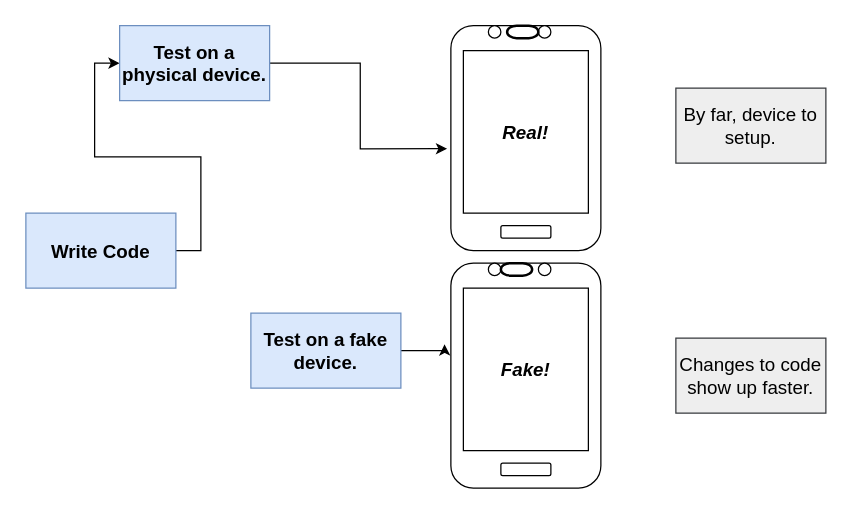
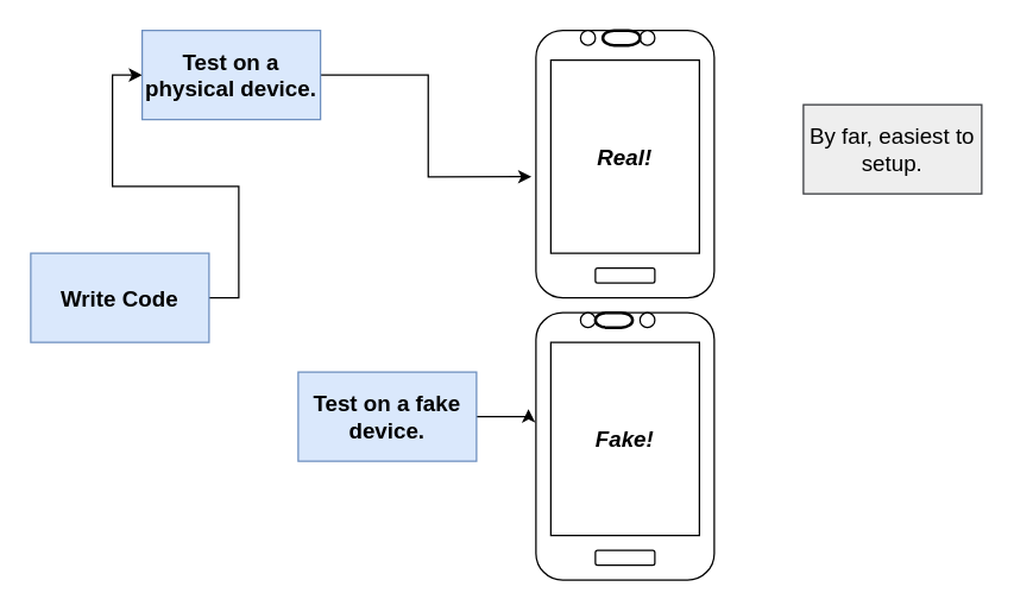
  <mxCell id="0" />
  <mxCell id="1" parent="0" />
  <mxCell id="2" style="edgeStyle=orthogonalEdgeStyle;rounded=0;orthogonalLoop=1;jettySize=auto;html=1;exitX=1;exitY=0.5;exitDx=0;exitDy=0;fontSize=15;entryX=0;entryY=0.5;entryDx=0;entryDy=0;" edge="1" parent="1" source="3" target="5"><mxGeometry relative="1" as="geometry"><mxPoint y="130" as="targetPoint" x="160" /></mxGeometry></mxCell>
  <mxCell id="3" value="&lt;b&gt;&lt;font style=&quot;font-size: 15px&quot;&gt;Write Code&lt;/font&gt;&lt;/b&gt;" style="rounded=0;whiteSpace=wrap;html=1;fillColor=#dae8fc;strokeColor=#6c8ebf;" vertex="1" parent="1"><mxGeometry x="20" y="170" width="120" height="60" as="geometry" /></mxCell>
  <mxCell id="4" style="edgeStyle=orthogonalEdgeStyle;rounded=0;orthogonalLoop=1;jettySize=auto;html=1;exitX=1;exitY=0.5;exitDx=0;exitDy=0;entryX=-0.025;entryY=0.547;entryDx=0;entryDy=0;entryPerimeter=0;fontSize=15;" edge="1" parent="1" source="5" target="8"><mxGeometry relative="1" as="geometry" /></mxCell>
  <mxCell id="5" value="&lt;b&gt;Test on a physical device.&lt;/b&gt;" style="rounded=0;whiteSpace=wrap;html=1;fontSize=15;fillColor=#dae8fc;strokeColor=#6c8ebf;" vertex="1" parent="1"><mxGeometry x="95" y="20" width="120" height="60" as="geometry" /></mxCell>
  <mxCell id="6" style="edgeStyle=orthogonalEdgeStyle;rounded=0;orthogonalLoop=1;jettySize=auto;html=1;exitX=1;exitY=0.5;exitDx=0;exitDy=0;entryX=-0.042;entryY=0.361;entryDx=0;entryDy=0;entryPerimeter=0;fontSize=15;" edge="1" parent="1" source="7" target="9"><mxGeometry relative="1" as="geometry" /></mxCell>
  <mxCell id="7" value="&lt;b&gt;Test on a fake device.&lt;/b&gt;" style="rounded=0;whiteSpace=wrap;html=1;fontSize=15;fillColor=#dae8fc;strokeColor=#6c8ebf;" vertex="1" parent="1"><mxGeometry x="200" y="250" width="120" height="60" as="geometry" /></mxCell>
  <mxCell id="8" value="" style="rounded=1;whiteSpace=wrap;html=1;fontSize=15;" vertex="1" parent="1"><mxGeometry x="360" y="20" width="120" height="180" as="geometry" /></mxCell>
  <mxCell id="9" value="" style="rounded=1;whiteSpace=wrap;html=1;fontSize=15;" vertex="1" parent="1"><mxGeometry x="360" y="210" width="120" height="180" as="geometry" /></mxCell>
  <mxCell id="10" value="&lt;i&gt;&lt;b&gt;Real!&lt;/b&gt;&lt;/i&gt;" style="rounded=0;whiteSpace=wrap;html=1;fontSize=15;" vertex="1" parent="1"><mxGeometry x="370" y="40" width="100" height="130" as="geometry" /></mxCell>
  <mxCell id="11" value="&lt;b&gt;&lt;i&gt;Fake!&lt;/i&gt;&lt;/b&gt;" style="rounded=0;whiteSpace=wrap;html=1;fontSize=15;" vertex="1" parent="1"><mxGeometry x="370" y="230" width="100" height="130" as="geometry" /></mxCell>
  <mxCell id="12" value="" style="rounded=1;whiteSpace=wrap;html=1;fontSize=15;strokeColor=default;strokeWidth=1;gradientColor=none;" vertex="1" parent="1"><mxGeometry x="400" y="180" width="40" height="10" as="geometry" /></mxCell>
  <mxCell id="13" value="" style="rounded=1;whiteSpace=wrap;html=1;fontSize=15;strokeColor=default;strokeWidth=1;gradientColor=none;" vertex="1" parent="1"><mxGeometry x="400" y="370" width="40" height="10" as="geometry" /></mxCell>
  <mxCell id="14" value="" style="ellipse;whiteSpace=wrap;html=1;aspect=fixed;rounded=1;fontSize=15;strokeColor=default;strokeWidth=1;gradientColor=none;" vertex="1" parent="1"><mxGeometry x="390" y="20" width="10" height="10" as="geometry" /></mxCell>
  <mxCell id="15" value="" style="ellipse;whiteSpace=wrap;html=1;aspect=fixed;rounded=1;fontSize=15;strokeColor=default;strokeWidth=1;gradientColor=none;" vertex="1" parent="1"><mxGeometry x="430" y="20" width="10" height="10" as="geometry" /></mxCell>
  <mxCell id="16" value="" style="ellipse;whiteSpace=wrap;html=1;aspect=fixed;rounded=1;fontSize=15;strokeColor=default;strokeWidth=1;gradientColor=none;" vertex="1" parent="1"><mxGeometry x="390" y="210" width="10" height="10" as="geometry" /></mxCell>
  <mxCell id="17" value="" style="ellipse;whiteSpace=wrap;html=1;aspect=fixed;rounded=1;fontSize=15;strokeColor=default;strokeWidth=1;gradientColor=none;" vertex="1" parent="1"><mxGeometry x="430" y="210" width="10" height="10" as="geometry" /></mxCell>
  <mxCell id="18" value="" style="strokeWidth=2;html=1;shape=mxgraph.flowchart.terminator;whiteSpace=wrap;rounded=1;fontSize=15;" vertex="1" parent="1"><mxGeometry x="405" y="20" width="25" height="10" as="geometry" /></mxCell>
  <mxCell id="19" value="" style="strokeWidth=2;html=1;shape=mxgraph.flowchart.terminator;whiteSpace=wrap;rounded=1;fontSize=15;" vertex="1" parent="1"><mxGeometry x="400" y="210" width="25" height="10" as="geometry" /></mxCell>
- <mxCell id="20" value="By far, device to setup." style="rounded=0;whiteSpace=wrap;html=1;fontSize=15;strokeColor=#36393d;strokeWidth=1;fillColor=#eeeeee;" vertex="1" parent="1"><mxGeometry x="540" y="70" width="120" height="60" as="geometry" /></mxCell>
- <mxCell id="21" value="Changes to code show up faster." style="rounded=0;whiteSpace=wrap;html=1;fontSize=15;strokeColor=#36393d;strokeWidth=1;fillColor=#eeeeee;" vertex="1" parent="1"><mxGeometry x="540" y="270" width="120" height="60" as="geometry" /></mxCell>
+ <mxCell id="20" value="By far, easiest to setup." style="rounded=0;whiteSpace=wrap;html=1;fontSize=15;strokeColor=#36393d;strokeWidth=1;fillColor=#eeeeee;" vertex="1" parent="1"><mxGeometry x="540" y="70" width="120" height="60" as="geometry" /></mxCell>
